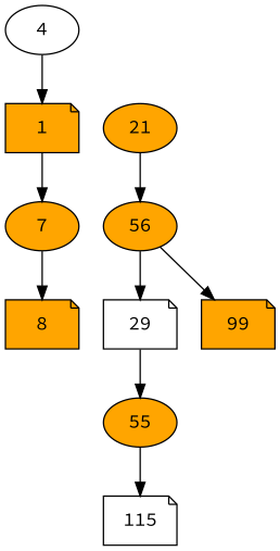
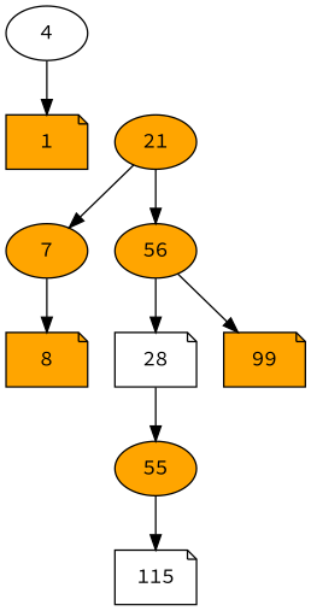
  digraph {
    fontname="Source Code Pro"
    node [fillcolor=orange fontname="Source Code Pro" shape=note style=filled]
    edge [fontname="Source Code Pro"]
    n1 [label=1]
    n2 [fillcolor=white label=4 shape=ellipse]
    n3 [label=8]
    n4 [label=7 shape=ellipse]
    n5 [label=55 shape=ellipse]
    n6 [fillcolor=white label=115]
-   n7 [fillcolor=white label=29]
+   n7 [fillcolor=white label=28]
    n8 [label=99]
    n9 [label=56 shape=ellipse]
    n10 [label=21 shape=ellipse]
    n2 -> n1
    n4 -> n3
    n5 -> n6
    n7 -> n5
    n9 -> n7
    n9 -> n8
-   n1 -> n4
+   n10 -> n4
    n10 -> n9
  }
